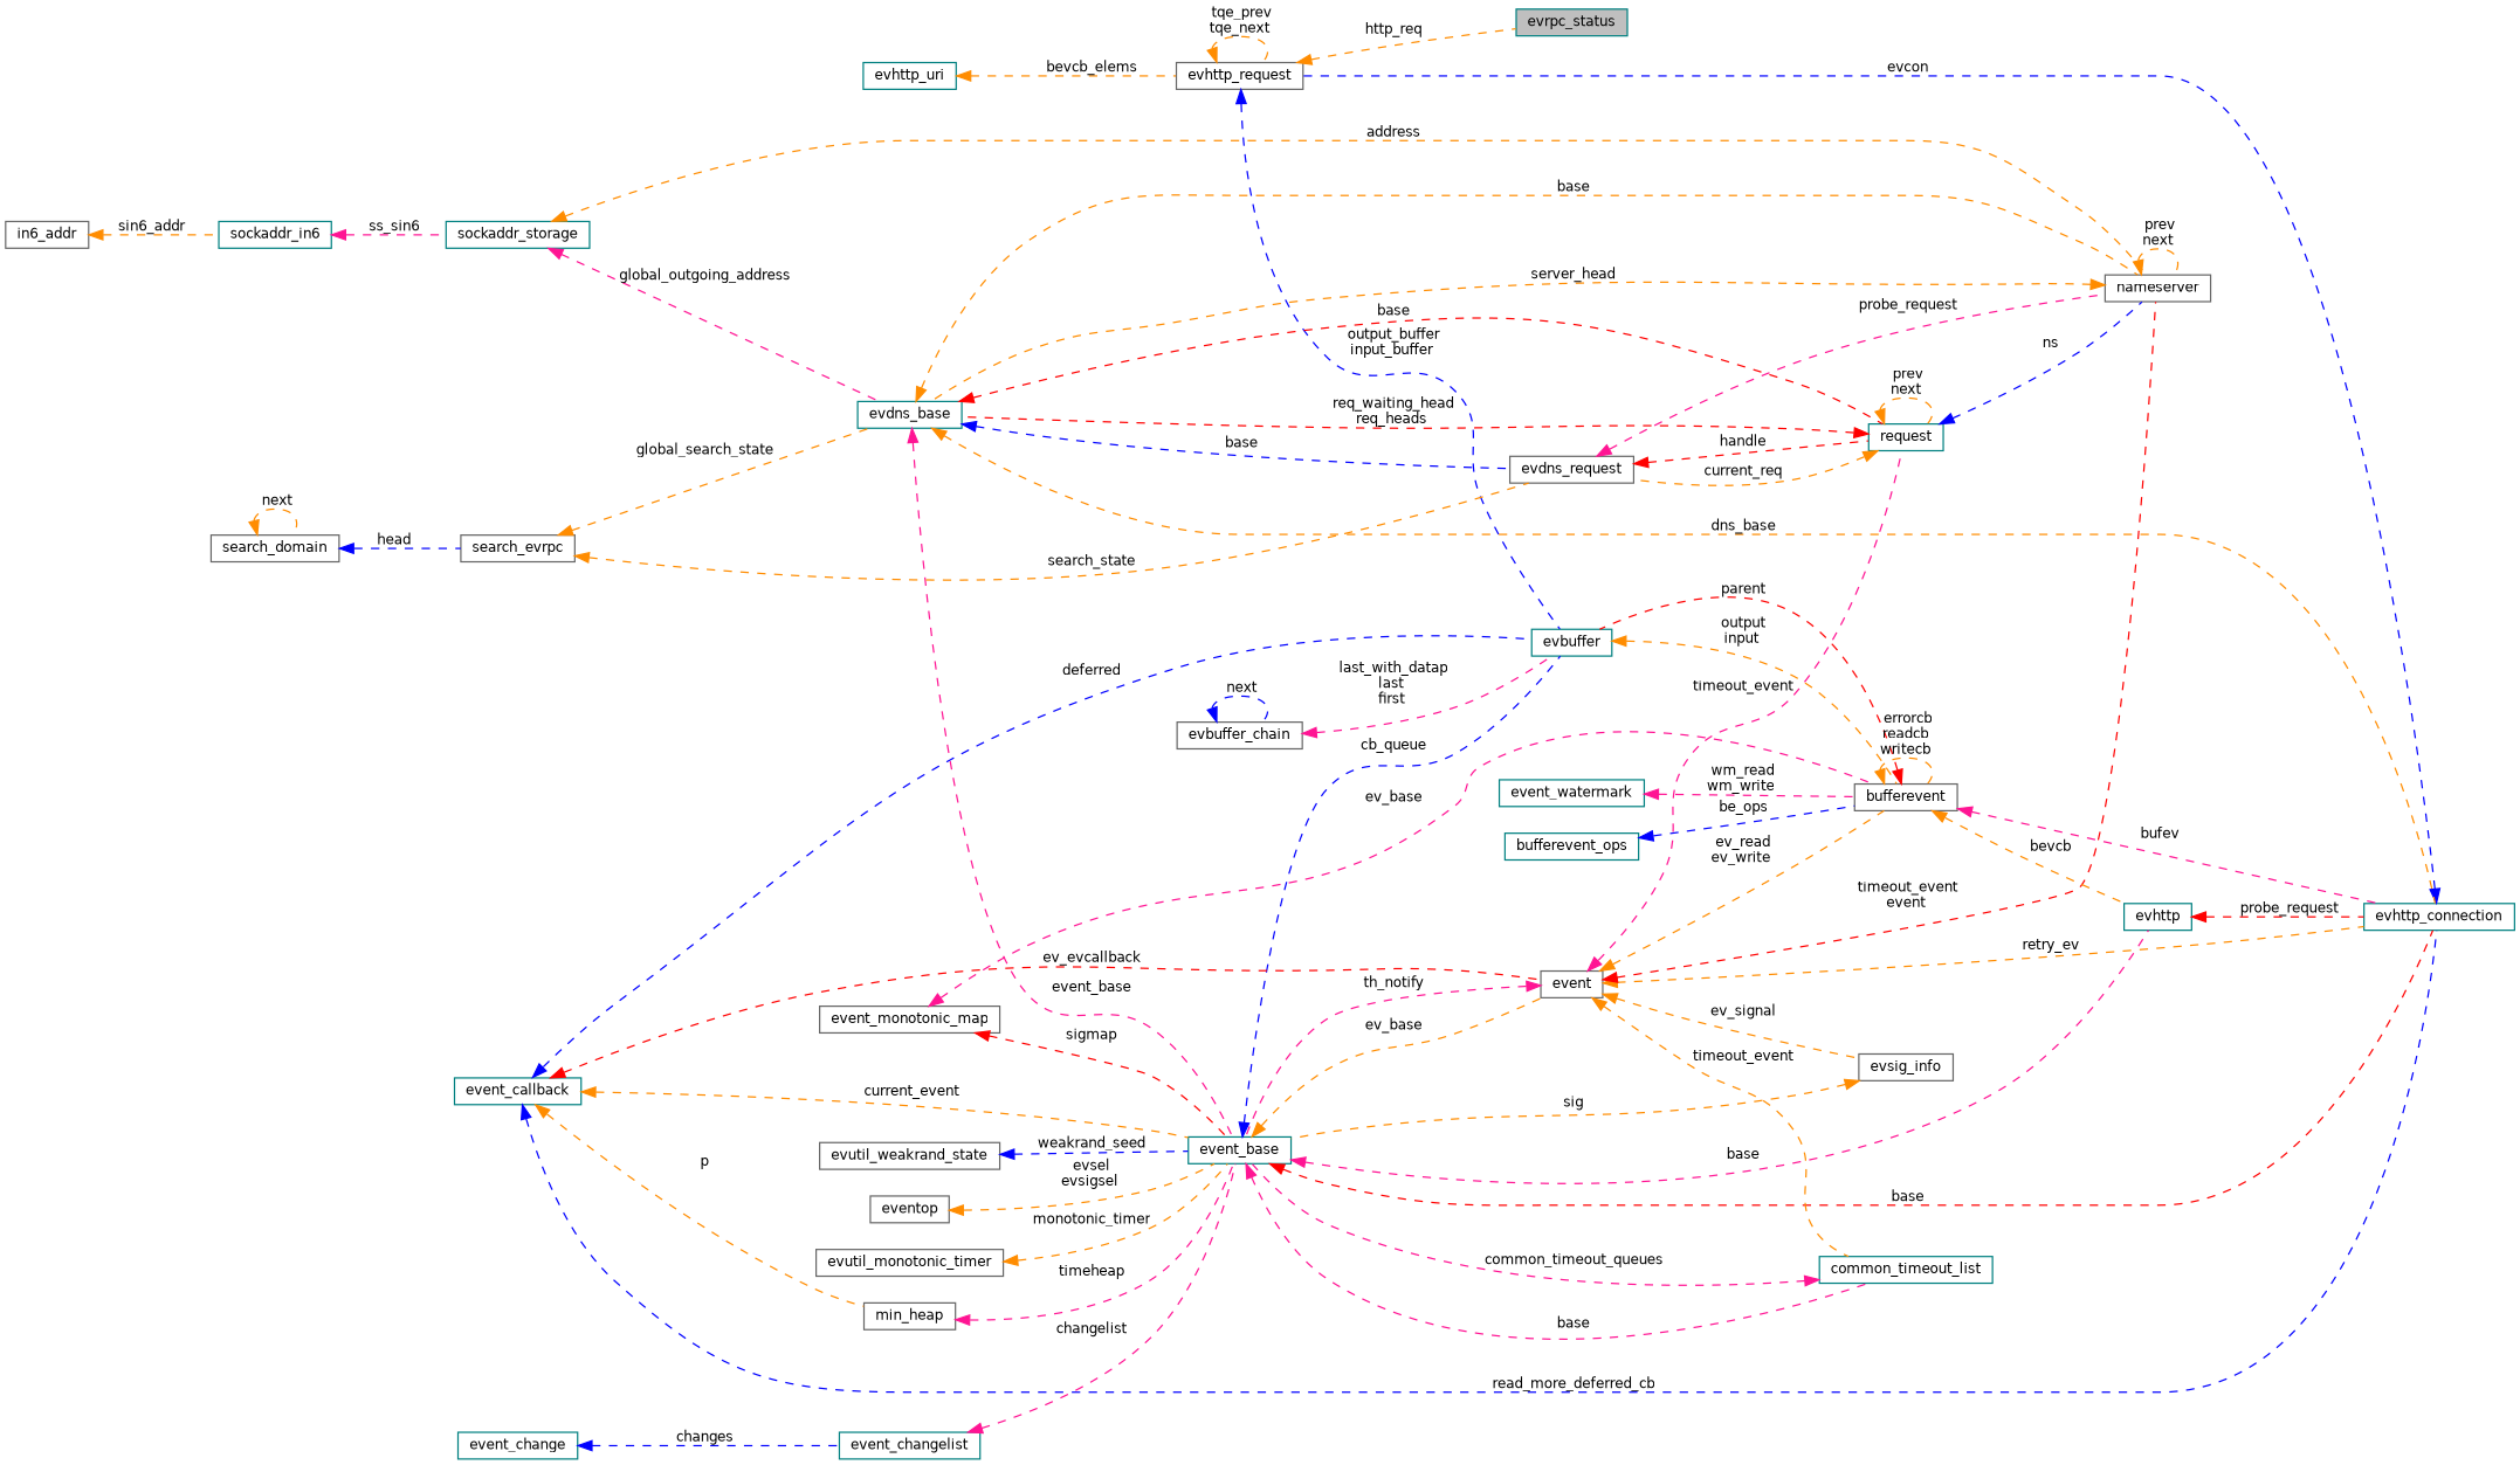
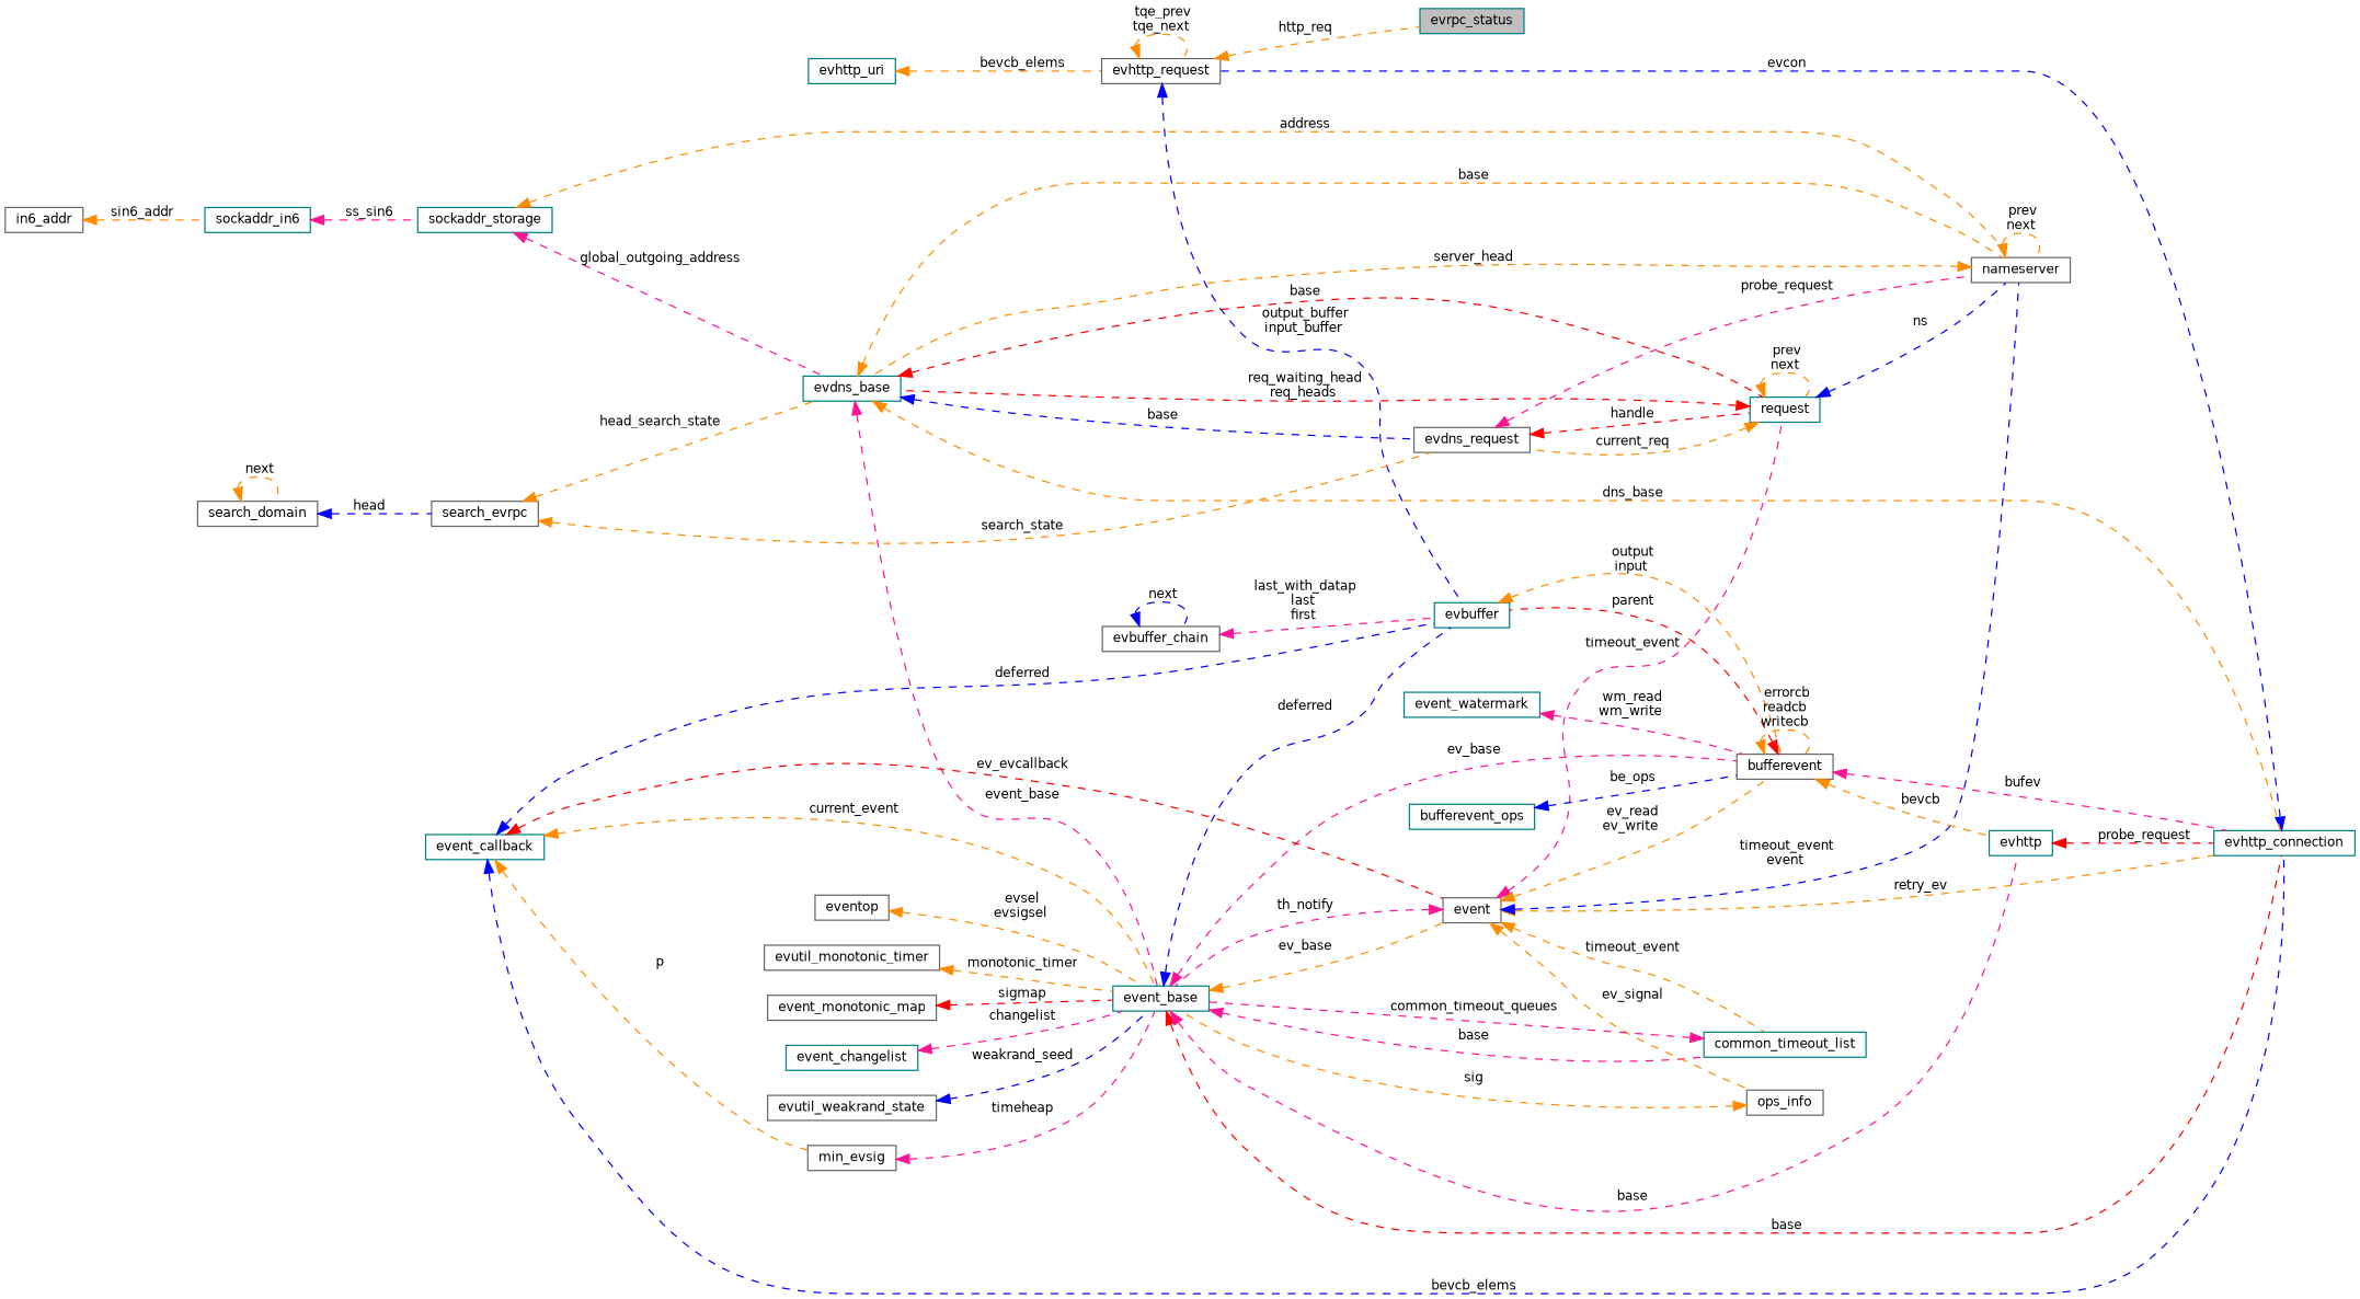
  digraph {
    rankdir=LR
    node [color=teal fillcolor=white fontname=Helvetica fontsize=10 shape=record style=filled]
    edge [color=darkorange dir=back fontname=Helvetica fontsize=10 labelfontname=Helvetica labelfontsize=10 style=dashed]
    n1 [fillcolor=grey75 fontcolor=black height=0.2 label=evrpc_status width=0.4]
    n2 [color=gray40 height=0.2 label=evhttp_request width=0.4]
    n3 [height=0.2 label=evbuffer width=0.4]
    n4 [height=0.2 label=evhttp_connection width=0.4]
    n5 [height=0.2 label=evdns_base width=0.4]
    n6 [color=gray40 height=0.2 label=nameserver width=0.4]
    n7 [color=gray40 height=0.2 label=evdns_request width=0.4]
    n8 [height=0.2 label=request width=0.4]
    n9 [height=0.2 label=event_base width=0.4]
    n10 [height=0.2 label=sockaddr_storage width=0.4]
    n11 [height=0.2 label=sockaddr_in6 width=0.4]
    n12 [color=gray40 height=0.2 label=in6_addr width=0.4]
    n13 [color=gray40 height=0.2 label=event width=0.4]
-   n14 [color=gray40 height=0.2 label=evsig_info width=0.4]
+   n14 [color=gray40 height=0.2 label=ops_info width=0.4]
    n15 [height=0.2 label=common_timeout_list width=0.4]
    n16 [color=gray40 height=0.2 label=bufferevent width=0.4]
    n17 [height=0.2 label=evhttp width=0.4]
-   n18 [color=gray40 height=0.2 label=min_heap width=0.4]
+   n18 [color=gray40 height=0.2 label=min_evsig width=0.4]
    n19 [height=0.2 label=event_callback width=0.4]
    n20 [color=gray40 height=0.2 label=eventop width=0.4]
    n21 [color=gray40 height=0.2 label=evutil_monotonic_timer width=0.4]
    n22 [color=gray40 height=0.2 label=event_monotonic_map width=0.4]
    n23 [height=0.2 label=event_changelist width=0.4]
-   n24 [height=0.2 label=event_change width=0.4]
    n25 [color=gray40 height=0.2 label=evutil_weakrand_state width=0.4]
    n26 [color=gray40 height=0.2 label=search_evrpc width=0.4]
    n27 [color=gray40 height=0.2 label=search_domain width=0.4]
    n28 [height=0.2 label=event_watermark width=0.4]
    n29 [color=gray40 height=0.2 label=evbuffer_chain width=0.4]
    n30 [height=0.2 label=bufferevent_ops width=0.4]
    n31 [height=0.2 label=evhttp_uri width=0.4]
    n2 -> n1 [label=" http_req"]
    n2 -> n2 [label=" tqe_prev\ntqe_next"]
    n2 -> n3 [color=blue label=" output_buffer\ninput_buffer"]
    n3 -> n16 [label=" output\ninput"]
    n4 -> n2 [color=blue label=" evcon"]
    n5 -> n4 [label=" dns_base"]
    n5 -> n6 [label=" base"]
    n5 -> n7 [color=blue label=" base"]
    n5 -> n8 [color=red label=" base"]
    n5 -> n9 [color=deeppink label=" event_base"]
    n6 -> n5 [label=" server_head"]
    n6 -> n6 [label=" prev\nnext"]
    n7 -> n6 [color=deeppink label=" probe_request"]
    n7 -> n8 [color=red label=" handle"]
    n8 -> n5 [color=red label=" req_waiting_head\nreq_heads"]
    n8 -> n6 [color=blue label=" ns"]
    n8 -> n7 [label=" current_req"]
    n8 -> n8 [label=" prev\nnext"]
-   n9 -> n3 [color=blue label=" cb_queue"]
+   n9 -> n3 [color=blue label=" deferred"]
    n9 -> n4 [color=red label=" base"]
    n9 -> n13 [label=" ev_base"]
    n9 -> n15 [color=deeppink label=" base"]
-   n22 -> n16 [color=deeppink label=" ev_base"]
+   n9 -> n16 [color=deeppink label=" ev_base"]
    n9 -> n17 [color=deeppink label=" base"]
    n10 -> n5 [color=deeppink label=" global_outgoing_address"]
    n10 -> n6 [label=" address"]
    n11 -> n10 [color=deeppink label=" ss_sin6"]
    n12 -> n11 [label=" sin6_addr"]
    n13 -> n4 [label=" retry_ev"]
-   n13 -> n6 [color=red label=" timeout_event\nevent"]
+   n13 -> n6 [color=blue label=" timeout_event\nevent"]
    n13 -> n8 [color=deeppink label=" timeout_event"]
    n13 -> n9 [color=deeppink label=" th_notify"]
    n13 -> n14 [label=" ev_signal"]
    n13 -> n15 [label=" timeout_event"]
    n13 -> n16 [label=" ev_read\nev_write"]
    n14 -> n9 [label=" sig"]
    n15 -> n9 [color=deeppink label=" common_timeout_queues"]
    n16 -> n3 [color=red label=" parent"]
    n16 -> n4 [color=deeppink label=" bufev"]
    n16 -> n16 [label=" errorcb\nreadcb\nwritecb"]
    n16 -> n17 [label=" bevcb"]
    n17 -> n4 [color=red label=" probe_request"]
    n18 -> n9 [color=deeppink label=" timeheap"]
    n19 -> n3 [color=blue label=" deferred"]
-   n19 -> n4 [color=blue label=" read_more_deferred_cb"]
+   n19 -> n4 [color=blue label=" bevcb_elems"]
    n19 -> n9 [label=" current_event"]
    n19 -> n13 [color=red label=" ev_evcallback"]
    n19 -> n18 [label=" p"]
    n20 -> n9 [label=" evsel\nevsigsel"]
    n21 -> n9 [label=" monotonic_timer"]
    n22 -> n9 [color=red label=" sigmap"]
    n23 -> n9 [color=deeppink label=" changelist"]
-   n24 -> n23 [color=blue label=" changes"]
    n25 -> n9 [color=blue label=" weakrand_seed"]
-   n26 -> n5 [label=" global_search_state"]
+   n26 -> n5 [label=" head_search_state"]
    n26 -> n7 [label=" search_state"]
    n27 -> n26 [color=blue label=" head"]
    n27 -> n27 [label=" next"]
    n28 -> n16 [color=deeppink label=" wm_read\nwm_write"]
    n29 -> n3 [color=deeppink label=" last_with_datap\nlast\nfirst"]
    n29 -> n29 [color=blue label=" next"]
    n30 -> n16 [color=blue label=" be_ops"]
    n31 -> n2 [label=" bevcb_elems"]
  }
